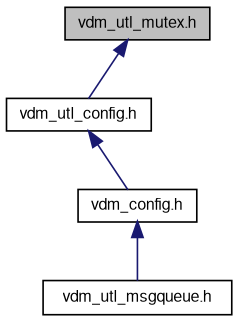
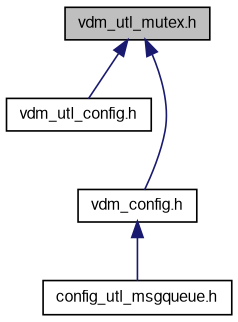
  digraph {
    node [color=black fontname=FreeSans fontsize=10 shape=record]
    edge [color=midnightblue dir=back fontname=FreeSans fontsize=10 labelfontname=FreeSans labelfontsize=10 style=solid]
    n1 [fillcolor=grey75 fontcolor=black height=0.2 label="vdm_utl_mutex.h" style=filled width=0.4]
    n2 [height=0.2 label="vdm_utl_config.h" width=0.4]
    n3 [height=0.2 label="vdm_config.h" width=0.4]
-   n4 [height=0.2 label="vdm_utl_msgqueue.h" width=0.4]
+   n4 [height=0.2 label="config_utl_msgqueue.h" width=0.4]
    n1 -> n2
-   n2 -> n3
+   n1 -> n3
    n3 -> n4
  }
